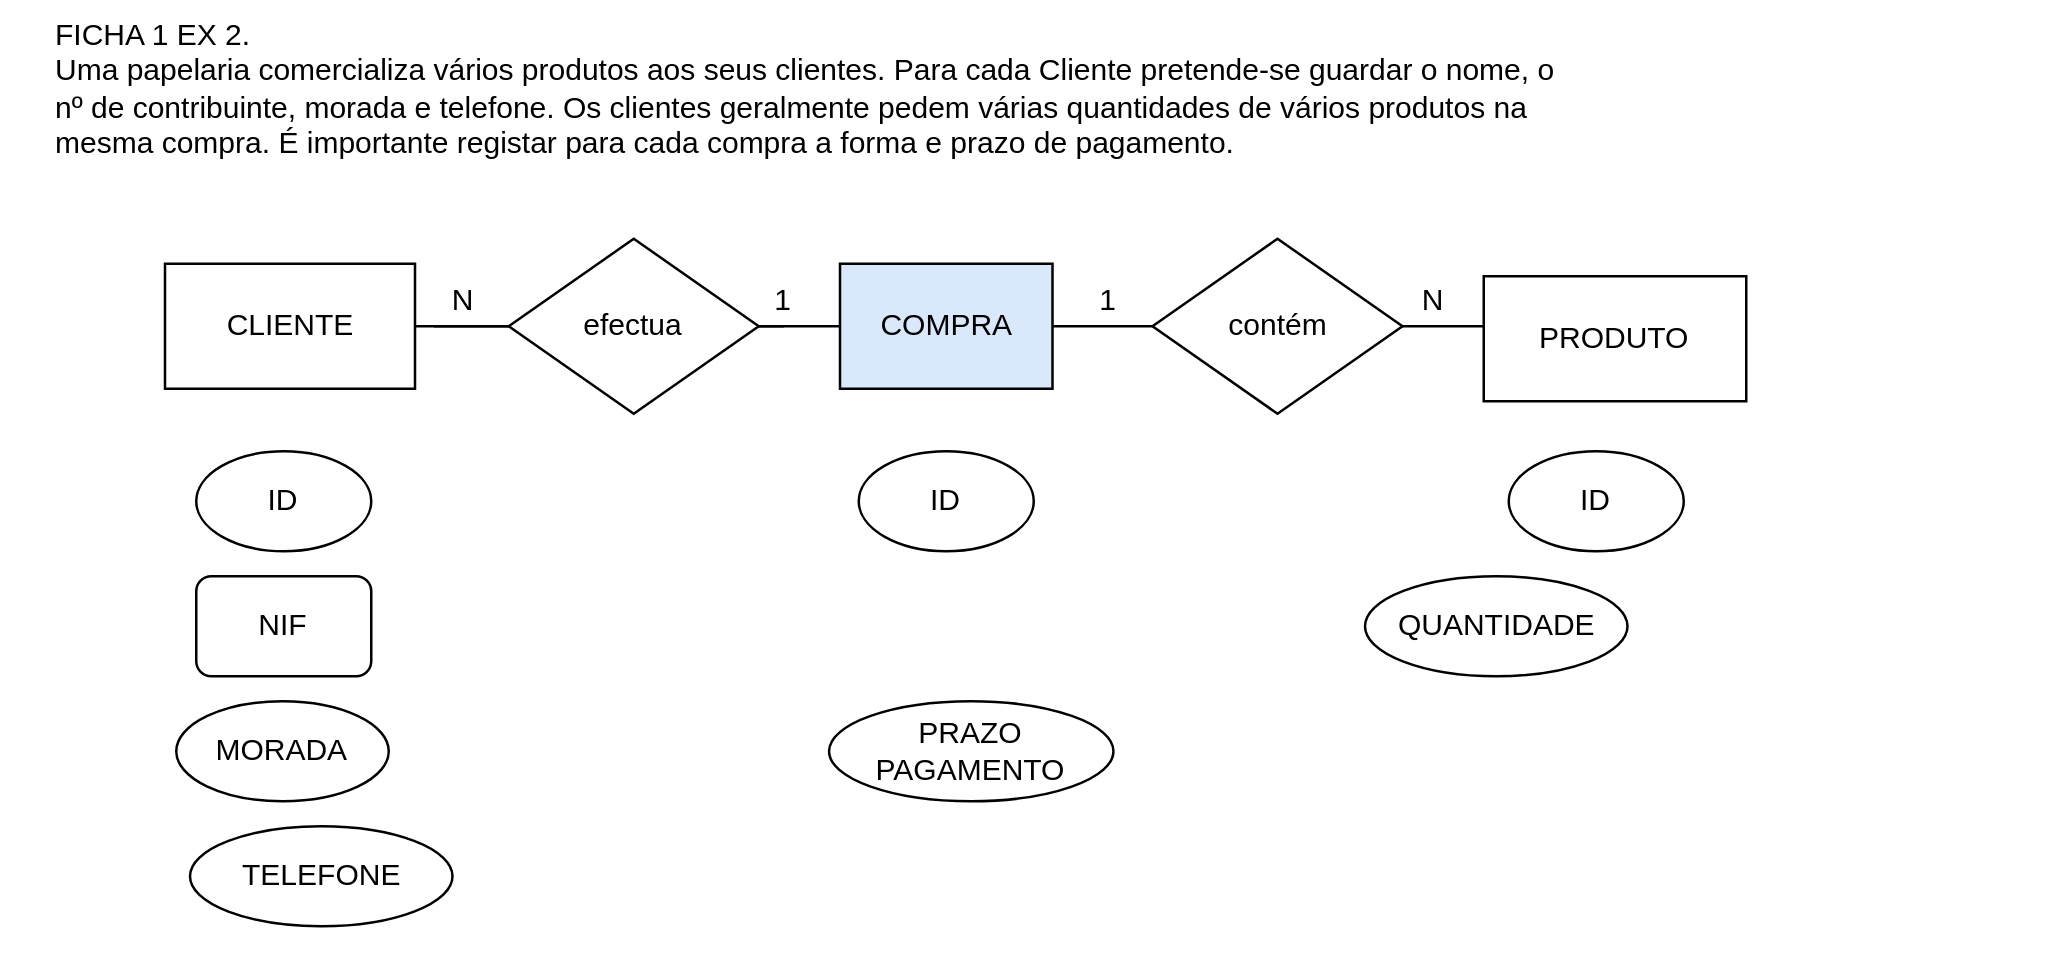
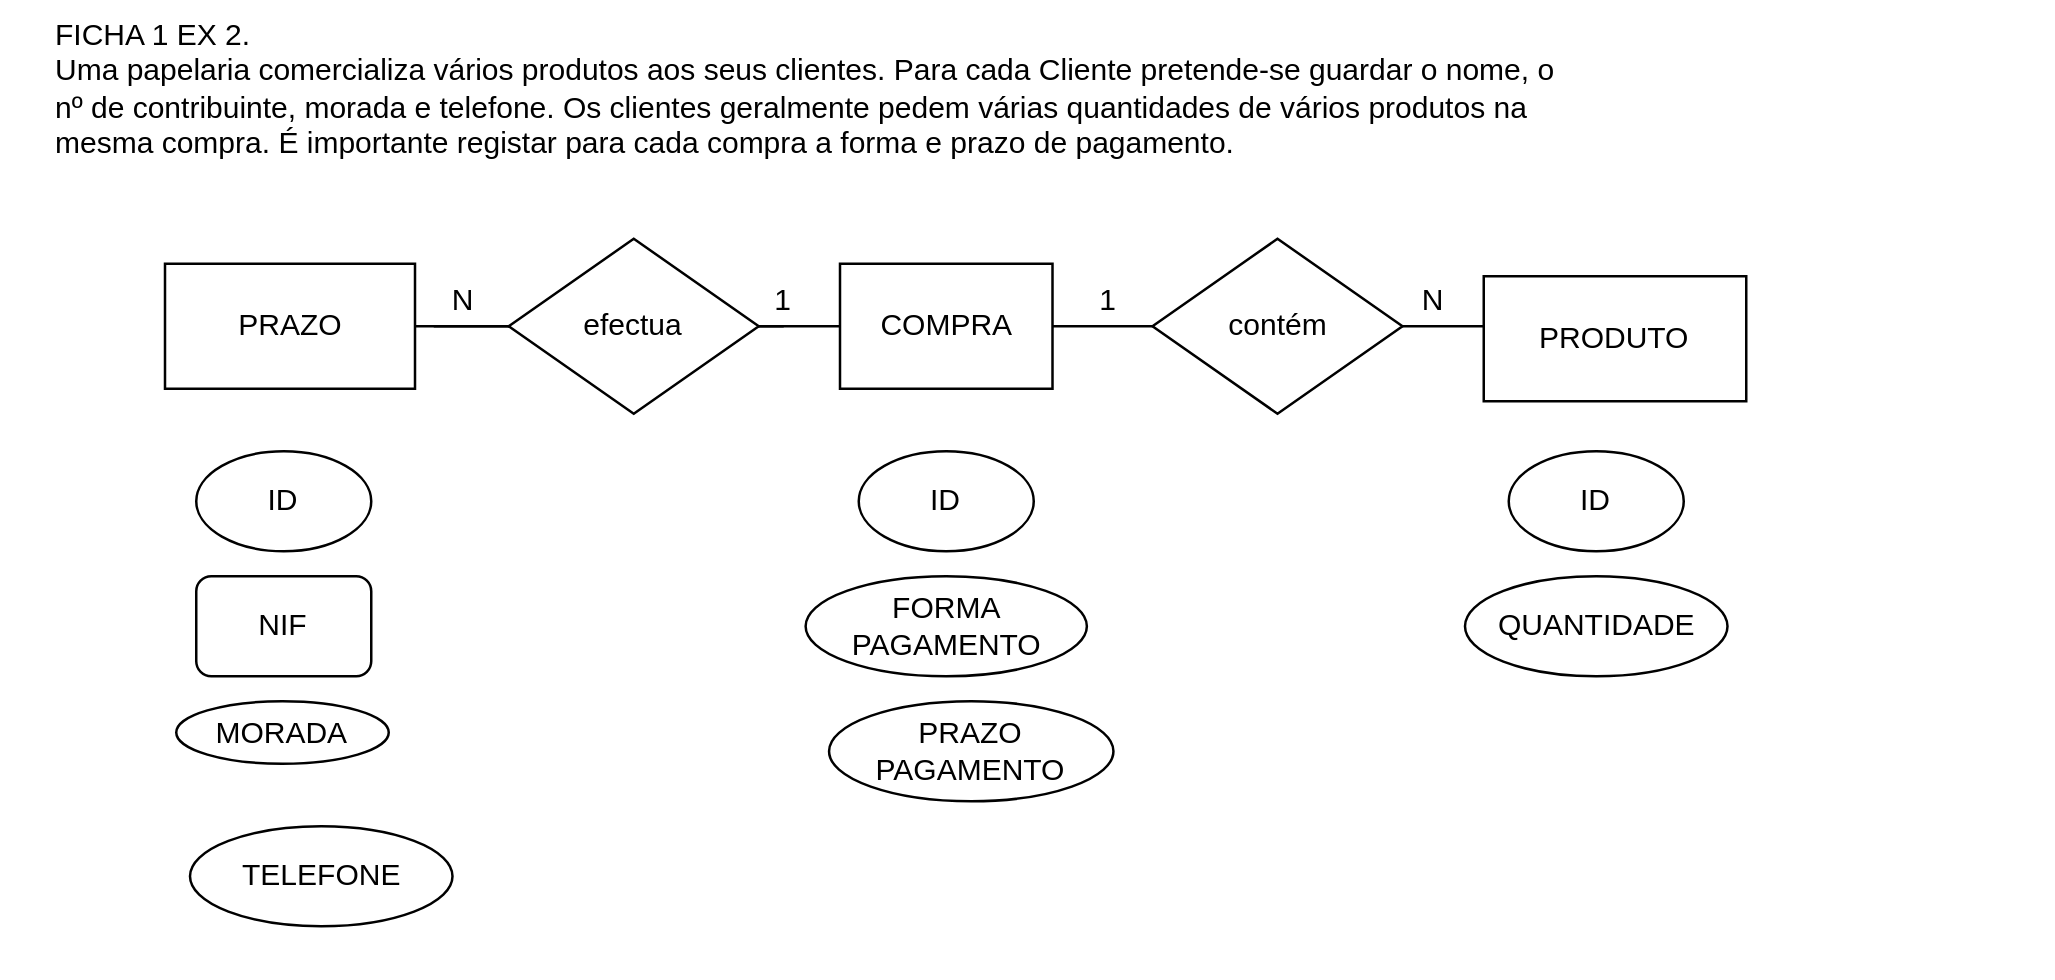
  <mxCell id="0" />
  <mxCell id="1" parent="0" />
  <mxCell id="2" value="ID" style="ellipse;whiteSpace=wrap;html=1;" parent="1" vertex="1"><mxGeometry x="78" y="180" width="70" height="40" as="geometry" /></mxCell>
  <mxCell id="3" value="NIF" style="whiteSpace=wrap;html=1;rounded=1;" parent="1" vertex="1"><mxGeometry x="78" y="230" width="70" height="40" as="geometry" /></mxCell>
- <mxCell id="4" value="MORADA" style="ellipse;whiteSpace=wrap;html=1;" parent="1" vertex="1"><mxGeometry x="70" y="280" width="85" height="40" as="geometry" /></mxCell>
+ <mxCell id="4" value="MORADA" style="ellipse;whiteSpace=wrap;html=1;" parent="1" vertex="1"><mxGeometry x="70" y="280" width="85" height="25" as="geometry" /></mxCell>
  <mxCell id="5" value="ID" style="ellipse;whiteSpace=wrap;html=1;" parent="1" vertex="1"><mxGeometry x="343" y="180" width="70" height="40" as="geometry" /></mxCell>
+ <mxCell id="6" value="FORMA PAGAMENTO" style="ellipse;whiteSpace=wrap;html=1;" parent="1" vertex="1"><mxGeometry x="321.75" y="230" width="112.5" height="40" as="geometry" /></mxCell>
  <mxCell id="7" value="ID" style="ellipse;whiteSpace=wrap;html=1;" parent="1" vertex="1"><mxGeometry x="603" y="180" width="70" height="40" as="geometry" /></mxCell>
- <mxCell id="8" value="QUANTIDADE" style="ellipse;whiteSpace=wrap;html=1;" parent="1" vertex="1"><mxGeometry x="545.5" y="230" width="105" height="40" as="geometry" /></mxCell>
+ <mxCell id="8" value="QUANTIDADE" style="ellipse;whiteSpace=wrap;html=1;" parent="1" vertex="1"><mxGeometry x="585.5" y="230" width="105" height="40" as="geometry" /></mxCell>
  <mxCell id="9" value="" style="endArrow=none;html=1;rounded=0;" parent="1" edge="1"><mxGeometry width="50" height="50" relative="1" as="geometry"><mxPoint x="173" y="130" as="sourcePoint" /><mxPoint x="313" y="130" as="targetPoint" /></mxGeometry></mxCell>
- <mxCell id="10" value="CLIENTE" style="rounded=0;whiteSpace=wrap;html=1;" parent="1" vertex="1"><mxGeometry x="65.5" y="105" width="100" height="50" as="geometry" /></mxCell>
+ <mxCell id="10" value="PRAZO" style="rounded=0;whiteSpace=wrap;html=1;" parent="1" vertex="1"><mxGeometry x="65.5" y="105" width="100" height="50" as="geometry" /></mxCell>
  <mxCell id="11" value="N" style="text;html=1;strokeColor=none;fillColor=none;align=center;verticalAlign=middle;whiteSpace=wrap;rounded=0;" parent="1" vertex="1"><mxGeometry x="155" y="105" width="60" height="30" as="geometry" /></mxCell>
  <mxCell id="12" value="1" style="text;html=1;strokeColor=none;fillColor=none;align=center;verticalAlign=middle;whiteSpace=wrap;rounded=0;" parent="1" vertex="1"><mxGeometry x="283" y="105" width="60" height="30" as="geometry" /></mxCell>
  <mxCell id="13" value="&lt;div style=&quot;&quot;&gt;&lt;span style=&quot;background-color: initial;&quot;&gt;FICHA 1 EX 2.&amp;nbsp;&lt;/span&gt;&lt;/div&gt;&lt;div style=&quot;&quot;&gt;&lt;span style=&quot;background-color: initial;&quot;&gt;Uma papelaria comercializa vários produtos aos seus clientes. Para cada Cliente pretende-se guardar o nome, o&lt;/span&gt;&lt;/div&gt;nº de contribuinte, morada e telefone. Os clientes geralmente pedem várias quantidades de vários produtos na &lt;br&gt;mesma compra. É importante registar para cada compra a forma e prazo de pagamento." style="text;html=1;strokeColor=none;fillColor=none;align=left;verticalAlign=middle;whiteSpace=wrap;rounded=0;" vertex="1" parent="1"><mxGeometry x="20" y="20" width="780" height="30" as="geometry" /></mxCell>
  <mxCell id="14" value="TELEFONE" style="ellipse;whiteSpace=wrap;html=1;" vertex="1" parent="1"><mxGeometry x="75.5" y="330" width="105" height="40" as="geometry" /></mxCell>
  <mxCell id="15" value="PRAZO&lt;br&gt;PAGAMENTO" style="ellipse;whiteSpace=wrap;html=1;" vertex="1" parent="1"><mxGeometry x="331.13" y="280" width="113.75" height="40" as="geometry" /></mxCell>
  <mxCell id="16" value="" style="endArrow=classic;html=1;rounded=0;entryX=0.19;entryY=0.4;entryDx=0;entryDy=0;entryPerimeter=0;" edge="1" parent="1" source="10" target="20"><mxGeometry width="50" height="50" relative="1" as="geometry"><mxPoint x="443" y="130" as="sourcePoint" /><mxPoint x="578" y="129.5" as="targetPoint" /></mxGeometry></mxCell>
  <mxCell id="17" value="contém" style="rhombus;whiteSpace=wrap;html=1;" vertex="1" parent="1"><mxGeometry x="460.5" y="95" width="100" height="70" as="geometry" /></mxCell>
  <mxCell id="18" value="1" style="text;html=1;strokeColor=none;fillColor=none;align=center;verticalAlign=middle;whiteSpace=wrap;rounded=0;" vertex="1" parent="1"><mxGeometry x="413" y="105" width="60" height="30" as="geometry" /></mxCell>
  <mxCell id="19" value="N" style="text;html=1;strokeColor=none;fillColor=none;align=center;verticalAlign=middle;whiteSpace=wrap;rounded=0;" vertex="1" parent="1"><mxGeometry x="543" y="105" width="60" height="30" as="geometry" /></mxCell>
  <mxCell id="20" value="PRODUTO" style="rounded=0;whiteSpace=wrap;html=1;" parent="1" vertex="1"><mxGeometry x="593" y="110" width="105" height="50" as="geometry" /></mxCell>
- <mxCell id="21" value="COMPRA" style="rounded=0;whiteSpace=wrap;html=1;fillColor=#dae8fc;" parent="1" vertex="1"><mxGeometry x="335.5" y="105" width="85" height="50" as="geometry" /></mxCell>
+ <mxCell id="21" value="COMPRA" style="rounded=0;whiteSpace=wrap;html=1;" parent="1" vertex="1"><mxGeometry x="335.5" y="105" width="85" height="50" as="geometry" /></mxCell>
  <mxCell id="22" value="efectua" style="rhombus;whiteSpace=wrap;html=1;" parent="1" vertex="1"><mxGeometry x="203" y="95" width="100" height="70" as="geometry" /></mxCell>
